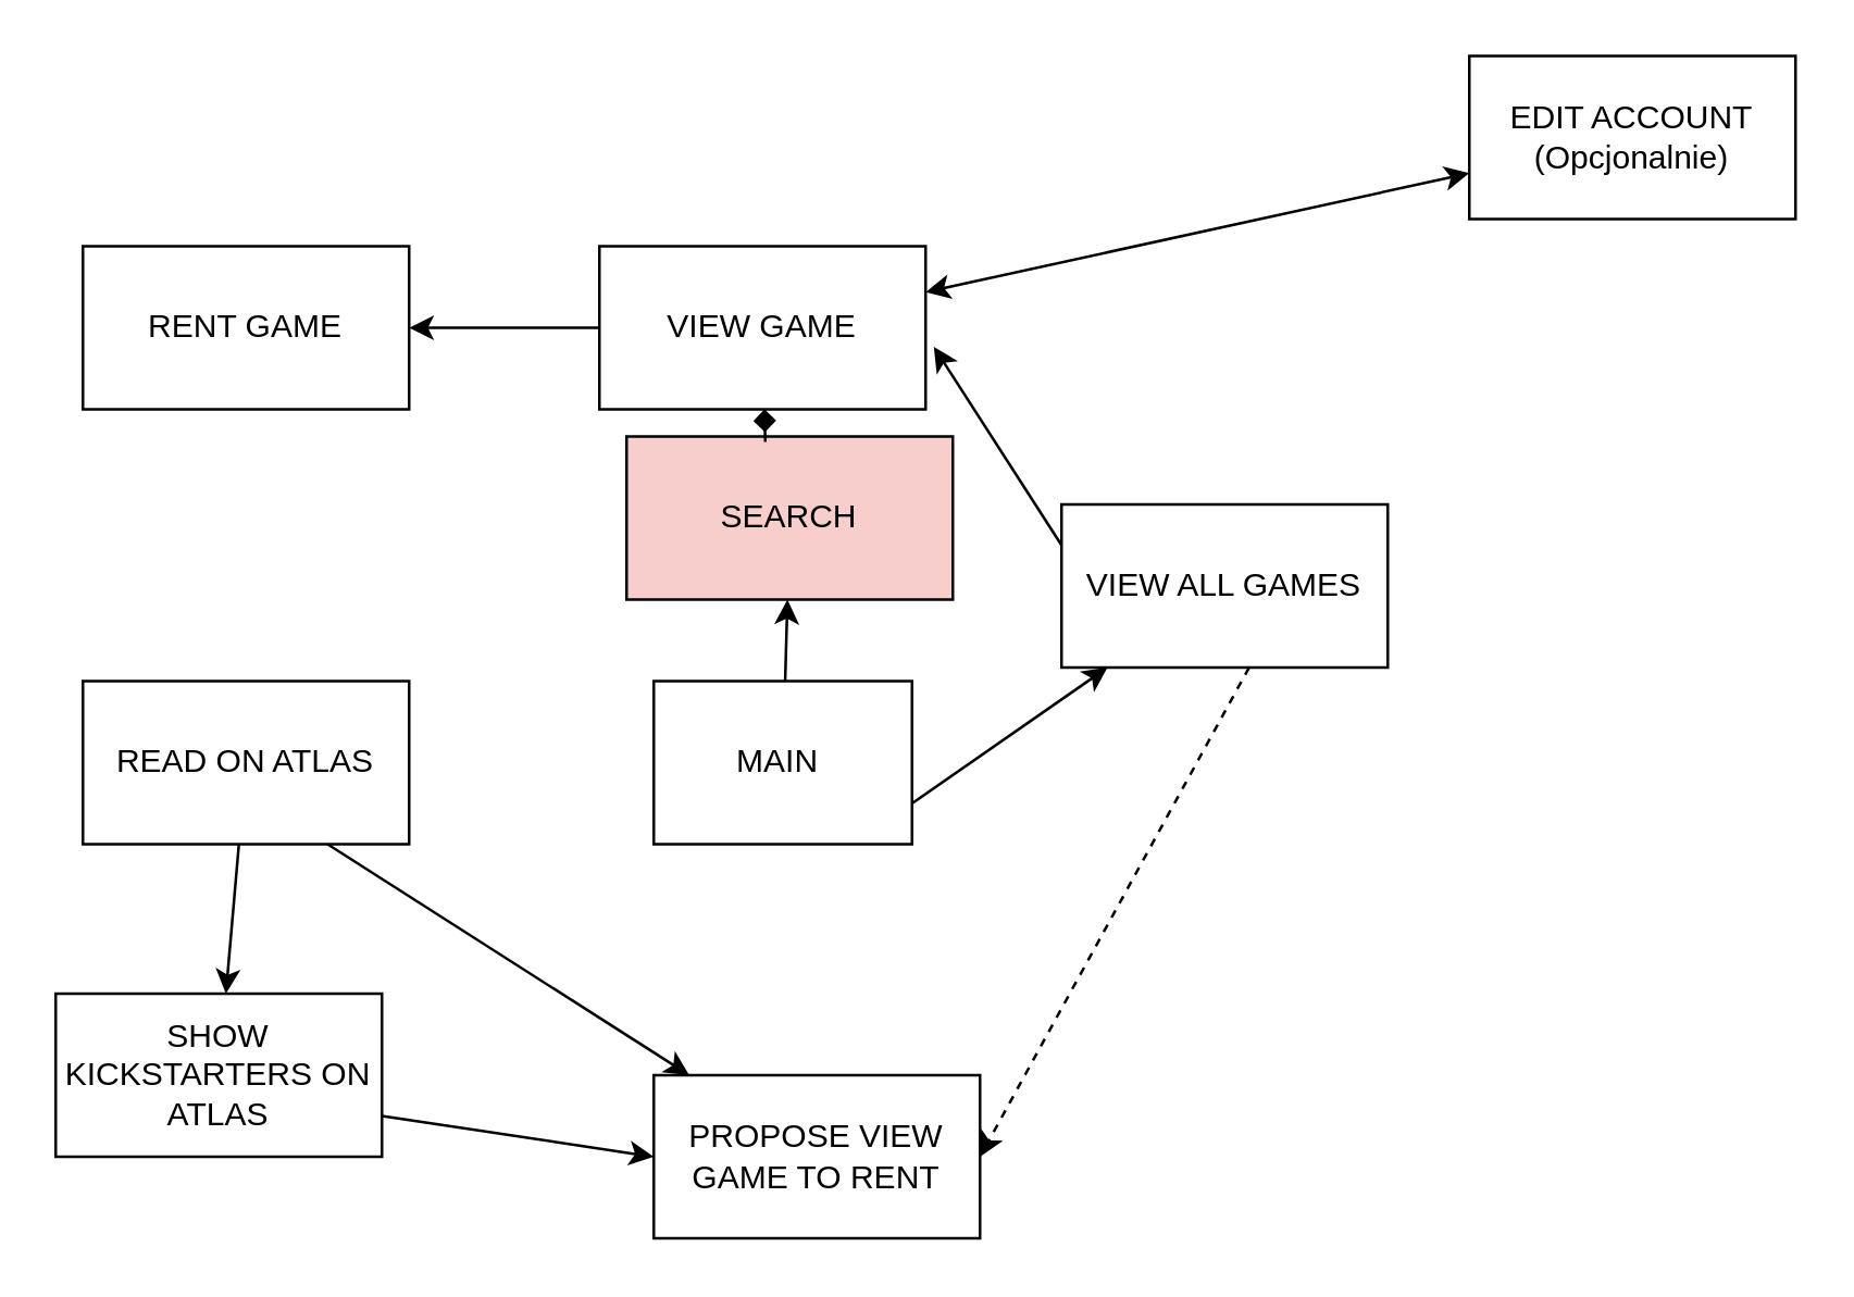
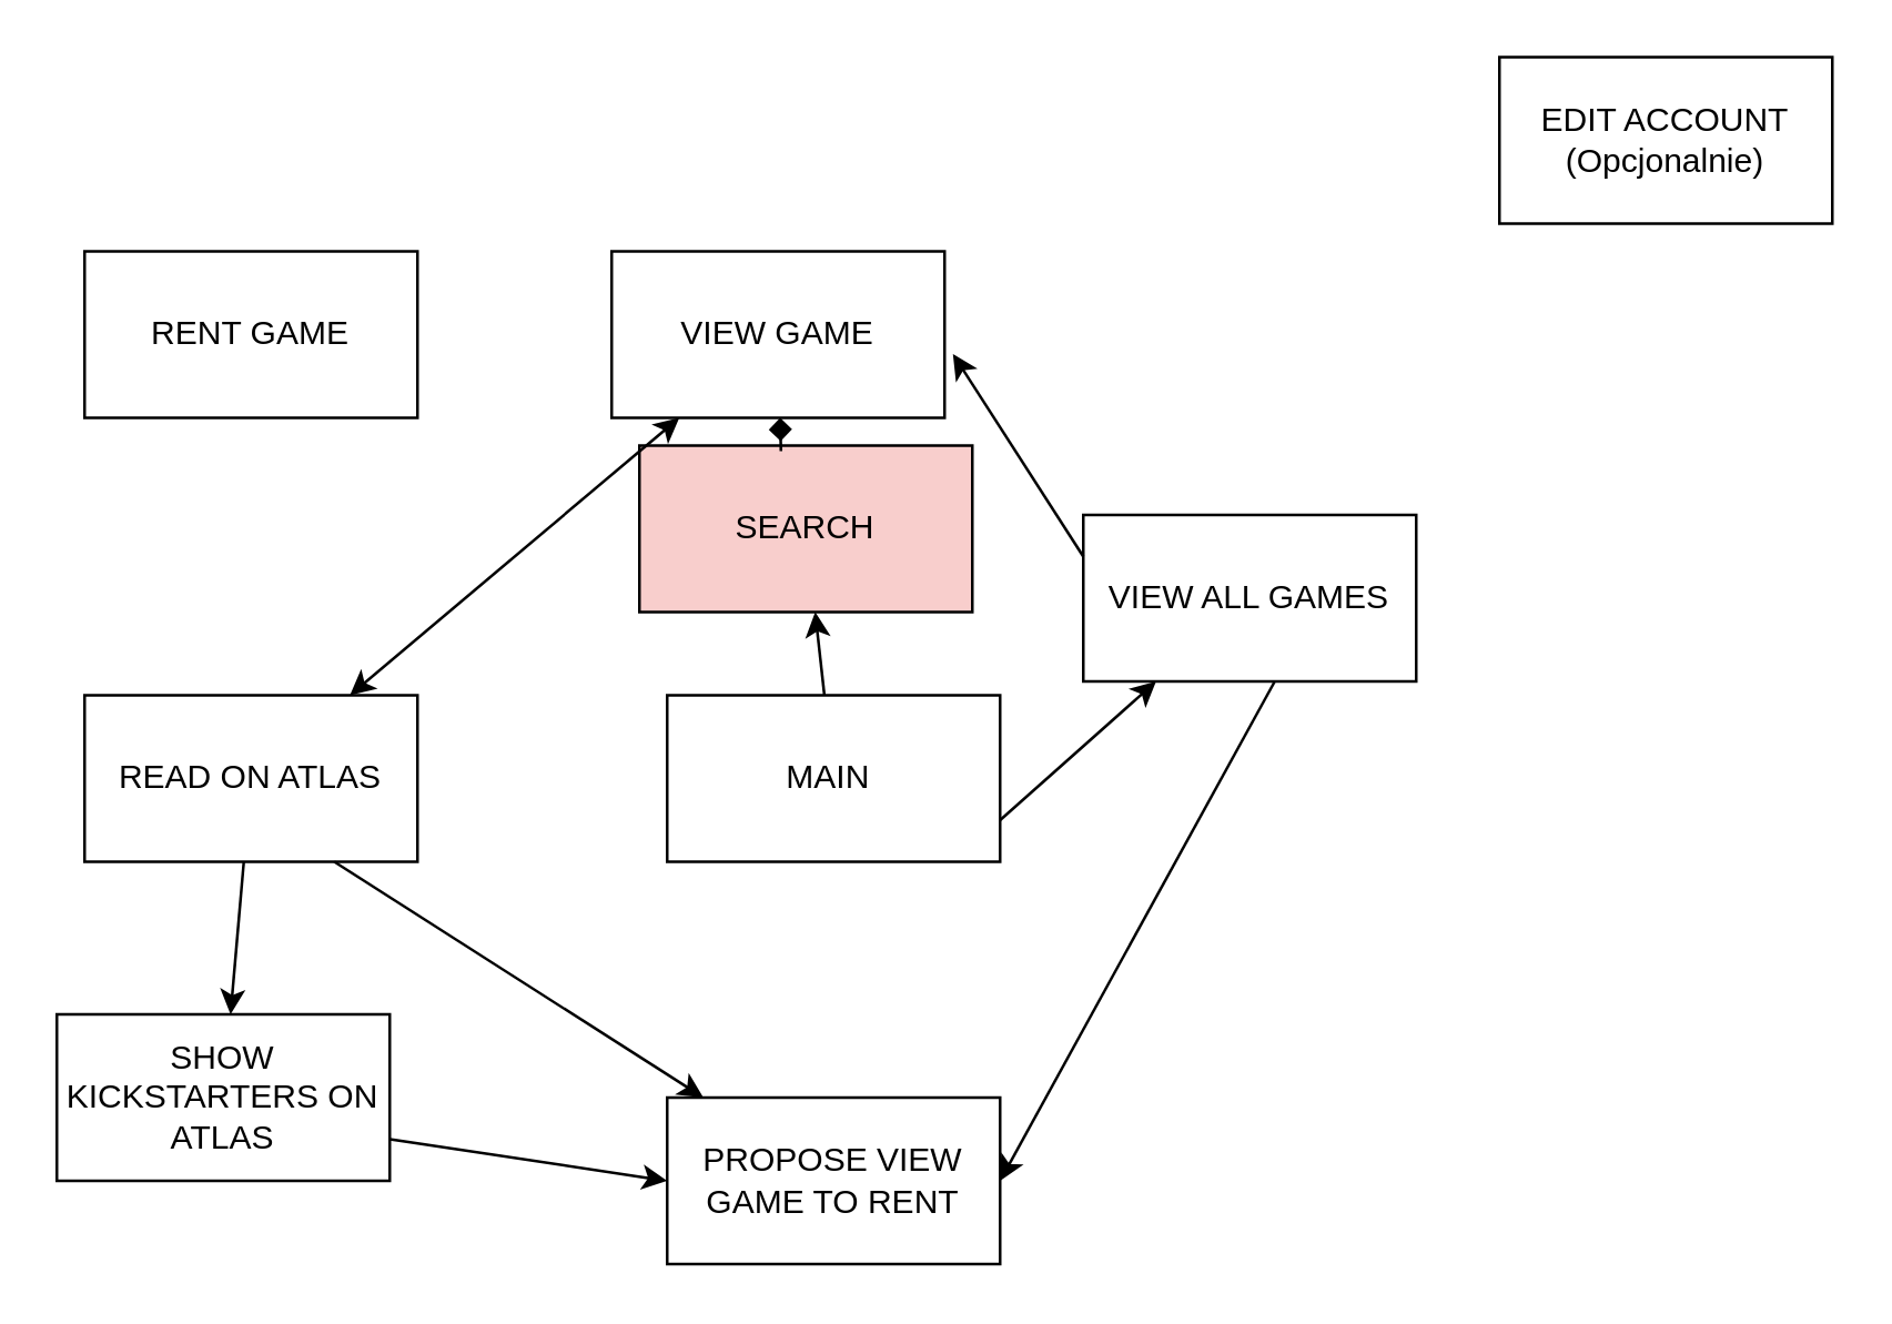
  <mxCell id="0" />
  <mxCell id="1" parent="0" />
- <mxCell id="2" value="MAIN&amp;nbsp;" style="rounded=0;whiteSpace=wrap;html=1;" parent="1" vertex="1"><mxGeometry x="240" y="250" width="95" height="60" as="geometry" /></mxCell>
+ <mxCell id="2" value="MAIN&amp;nbsp;" style="rounded=0;whiteSpace=wrap;html=1;" parent="1" vertex="1"><mxGeometry x="240" y="250" width="120" height="60" as="geometry" /></mxCell>
  <mxCell id="3" value="EDIT ACCOUNT (Opcjonalnie)" style="rounded=0;whiteSpace=wrap;html=1;" parent="1" vertex="1"><mxGeometry x="540" y="20" width="120" height="60" as="geometry" /></mxCell>
  <mxCell id="4" value="VIEW GAME" style="rounded=0;whiteSpace=wrap;html=1;" parent="1" vertex="1"><mxGeometry x="220" y="90" width="120" height="60" as="geometry" /></mxCell>
  <mxCell id="5" value="VIEW ALL GAMES" style="rounded=0;whiteSpace=wrap;html=1;" parent="1" vertex="1"><mxGeometry x="390" y="185" width="120" height="60" as="geometry" /></mxCell>
  <mxCell id="6" value="SEARCH" style="rounded=0;whiteSpace=wrap;html=1;fillColor=#f8cecc;" parent="1" vertex="1"><mxGeometry x="230" y="160" width="120" height="60" as="geometry" /></mxCell>
  <mxCell id="7" value="RENT GAME" style="rounded=0;whiteSpace=wrap;html=1;" parent="1" vertex="1"><mxGeometry x="30" y="90" width="120" height="60" as="geometry" /></mxCell>
  <mxCell id="8" value="PROPOSE VIEW GAME TO RENT" style="rounded=0;whiteSpace=wrap;html=1;" parent="1" vertex="1"><mxGeometry x="240" y="395" width="120" height="60" as="geometry" /></mxCell>
  <mxCell id="9" value="READ ON ATLAS" style="rounded=0;whiteSpace=wrap;html=1;" parent="1" vertex="1"><mxGeometry x="30" y="250" width="120" height="60" as="geometry" /></mxCell>
  <mxCell id="10" value="SHOW KICKSTARTERS ON ATLAS" style="rounded=0;whiteSpace=wrap;html=1;" parent="1" vertex="1"><mxGeometry x="20" y="365" width="120" height="60" as="geometry" /></mxCell>
  <mxCell id="11" value="" style="endArrow=classic;html=1;" parent="1" source="2" target="6" edge="1"><mxGeometry width="50" height="50" relative="1" as="geometry"><mxPoint x="320" y="240" as="sourcePoint" /><mxPoint x="370" y="190" as="targetPoint" /></mxGeometry></mxCell>
  <mxCell id="12" value="" style="endArrow=classic;html=1;exitX=1;exitY=0.75;exitDx=0;exitDy=0;" parent="1" source="2" target="5" edge="1"><mxGeometry width="50" height="50" relative="1" as="geometry"><mxPoint x="360" y="310" as="sourcePoint" /><mxPoint x="410" y="260" as="targetPoint" /></mxGeometry></mxCell>
  <mxCell id="13" value="" style="endArrow=diamond;html=1;exitX=0.425;exitY=0.033;exitDx=0;exitDy=0;exitPerimeter=0;" parent="1" source="6" target="4" edge="1"><mxGeometry width="50" height="50" relative="1" as="geometry"><mxPoint x="420" y="250" as="sourcePoint" /><mxPoint x="470" y="200" as="targetPoint" /></mxGeometry></mxCell>
  <mxCell id="14" value="" style="endArrow=classic;html=1;exitX=0;exitY=0.25;exitDx=0;exitDy=0;entryX=1.025;entryY=0.617;entryDx=0;entryDy=0;entryPerimeter=0;" parent="1" source="5" target="4" edge="1"><mxGeometry width="50" height="50" relative="1" as="geometry"><mxPoint x="430" y="210" as="sourcePoint" /><mxPoint x="610" y="330" as="targetPoint" /></mxGeometry></mxCell>
- <mxCell id="15" value="" style="endArrow=classic;html=1;" parent="1" source="4" target="7" edge="1"><mxGeometry width="50" height="50" relative="1" as="geometry"><mxPoint x="370" y="430" as="sourcePoint" /><mxPoint x="350" y="380" as="targetPoint" /></mxGeometry></mxCell>
- <mxCell id="16" value="" style="endArrow=classic;startArrow=classic;html=1;" parent="1" source="4" target="3" edge="1"><mxGeometry width="50" height="50" relative="1" as="geometry"><mxPoint x="170" y="320" as="sourcePoint" /><mxPoint x="220" y="270" as="targetPoint" /></mxGeometry></mxCell>
+ <mxCell id="16" value="" style="endArrow=classic;startArrow=classic;html=1;" parent="1" source="4" target="9" edge="1"><mxGeometry width="50" height="50" relative="1" as="geometry"><mxPoint x="170" y="320" as="sourcePoint" /><mxPoint x="220" y="270" as="targetPoint" /></mxGeometry></mxCell>
  <mxCell id="17" value="" style="endArrow=classic;html=1;" parent="1" source="9" target="10" edge="1"><mxGeometry width="50" height="50" relative="1" as="geometry"><mxPoint x="130" y="340" as="sourcePoint" /><mxPoint x="180" y="290" as="targetPoint" /></mxGeometry></mxCell>
  <mxCell id="18" value="" style="endArrow=classic;html=1;exitX=0.75;exitY=1;exitDx=0;exitDy=0;" parent="1" source="9" target="8" edge="1"><mxGeometry width="50" height="50" relative="1" as="geometry"><mxPoint x="160" y="340" as="sourcePoint" /><mxPoint x="210" y="290" as="targetPoint" /></mxGeometry></mxCell>
  <mxCell id="19" value="" style="endArrow=classic;html=1;exitX=1;exitY=0.75;exitDx=0;exitDy=0;entryX=0;entryY=0.5;entryDx=0;entryDy=0;" parent="1" source="10" target="8" edge="1"><mxGeometry width="50" height="50" relative="1" as="geometry"><mxPoint x="80" y="440" as="sourcePoint" /><mxPoint x="130" y="390" as="targetPoint" /></mxGeometry></mxCell>
- <mxCell id="20" value="" style="endArrow=classic;html=1;exitX=0.575;exitY=1;exitDx=0;exitDy=0;exitPerimeter=0;entryX=1;entryY=0.5;entryDx=0;entryDy=0;dashed=1;" parent="1" source="5" target="8" edge="1"><mxGeometry width="50" height="50" relative="1" as="geometry"><mxPoint x="600" y="340" as="sourcePoint" /><mxPoint x="650" y="290" as="targetPoint" /></mxGeometry></mxCell>
+ <mxCell id="20" value="" style="endArrow=classic;html=1;exitX=0.575;exitY=1;exitDx=0;exitDy=0;exitPerimeter=0;entryX=1;entryY=0.5;entryDx=0;entryDy=0;" parent="1" source="5" target="8" edge="1"><mxGeometry width="50" height="50" relative="1" as="geometry"><mxPoint x="600" y="340" as="sourcePoint" /><mxPoint x="650" y="290" as="targetPoint" /></mxGeometry></mxCell>
